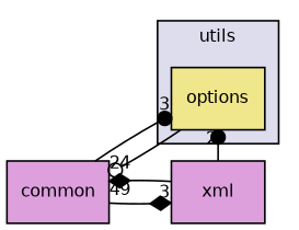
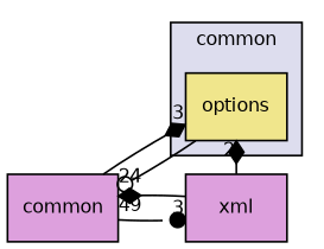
  digraph {
    compound=true
    rankdir=LR
    node [fillcolor=plum fontname=Helvetica fontsize=10 shape=box style=filled]
    edge [arrowhead=dot headlabel=3 labeldistance=1.5 labelfontname=Helvetica labelfontsize=10]
    n1 [fillcolor=khaki label=options pencolor=black]
    n2 [label=common]
    n3 [label=xml]
    subgraph cluster_1 {
      bgcolor="#ddddee"
      fontname=Helvetica
      fontsize=10
-     label=utils
+     label=common
      pencolor=black
      n1
    }
    n1 -> n2 [arrowhead=odot headlabel=24]
-   n2 -> n1
-   n2 -> n3 [arrowhead=diamond]
-   n3 -> n1 [headlabel=2]
+   n2 -> n1 [arrowhead=diamond]
+   n2 -> n3
+   n3 -> n1 [arrowhead=diamond headlabel=2]
    n3 -> n2 [arrowhead=diamond headlabel=49]
  }
